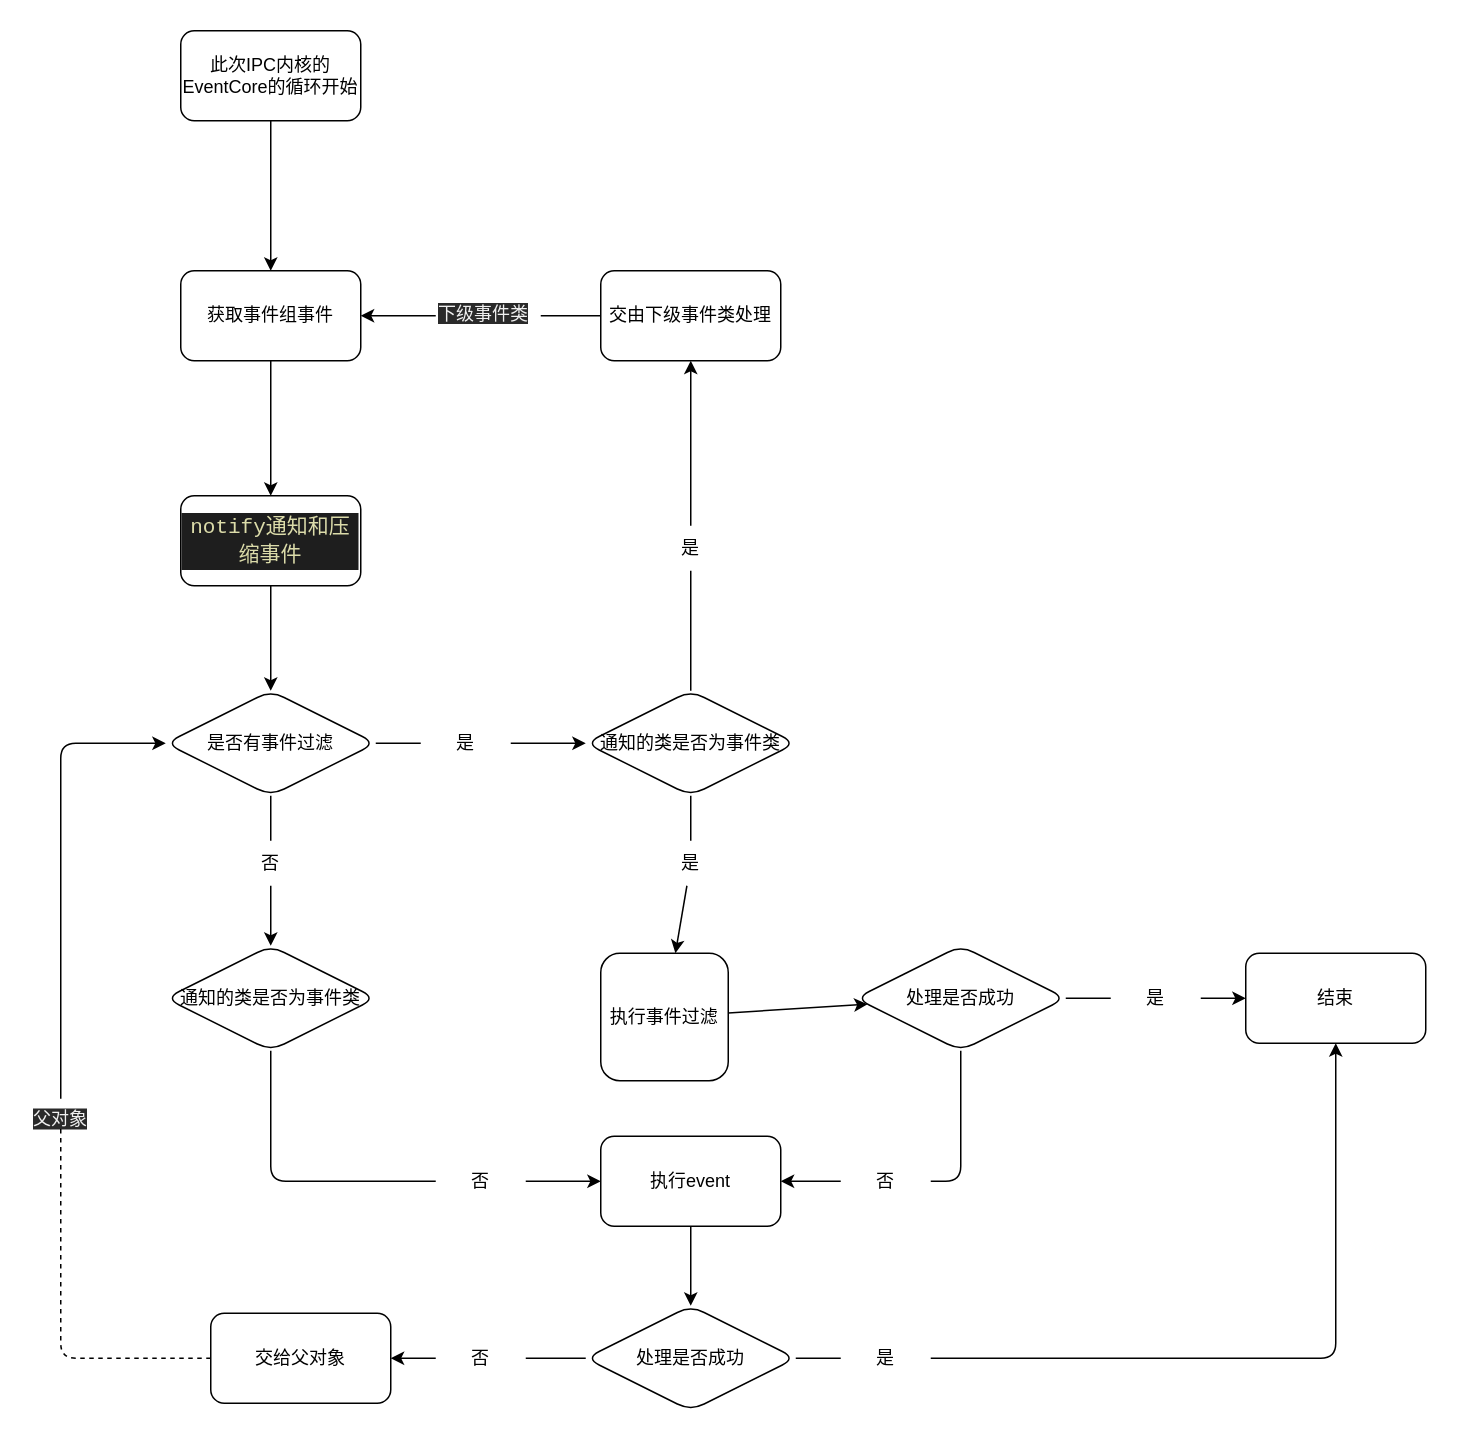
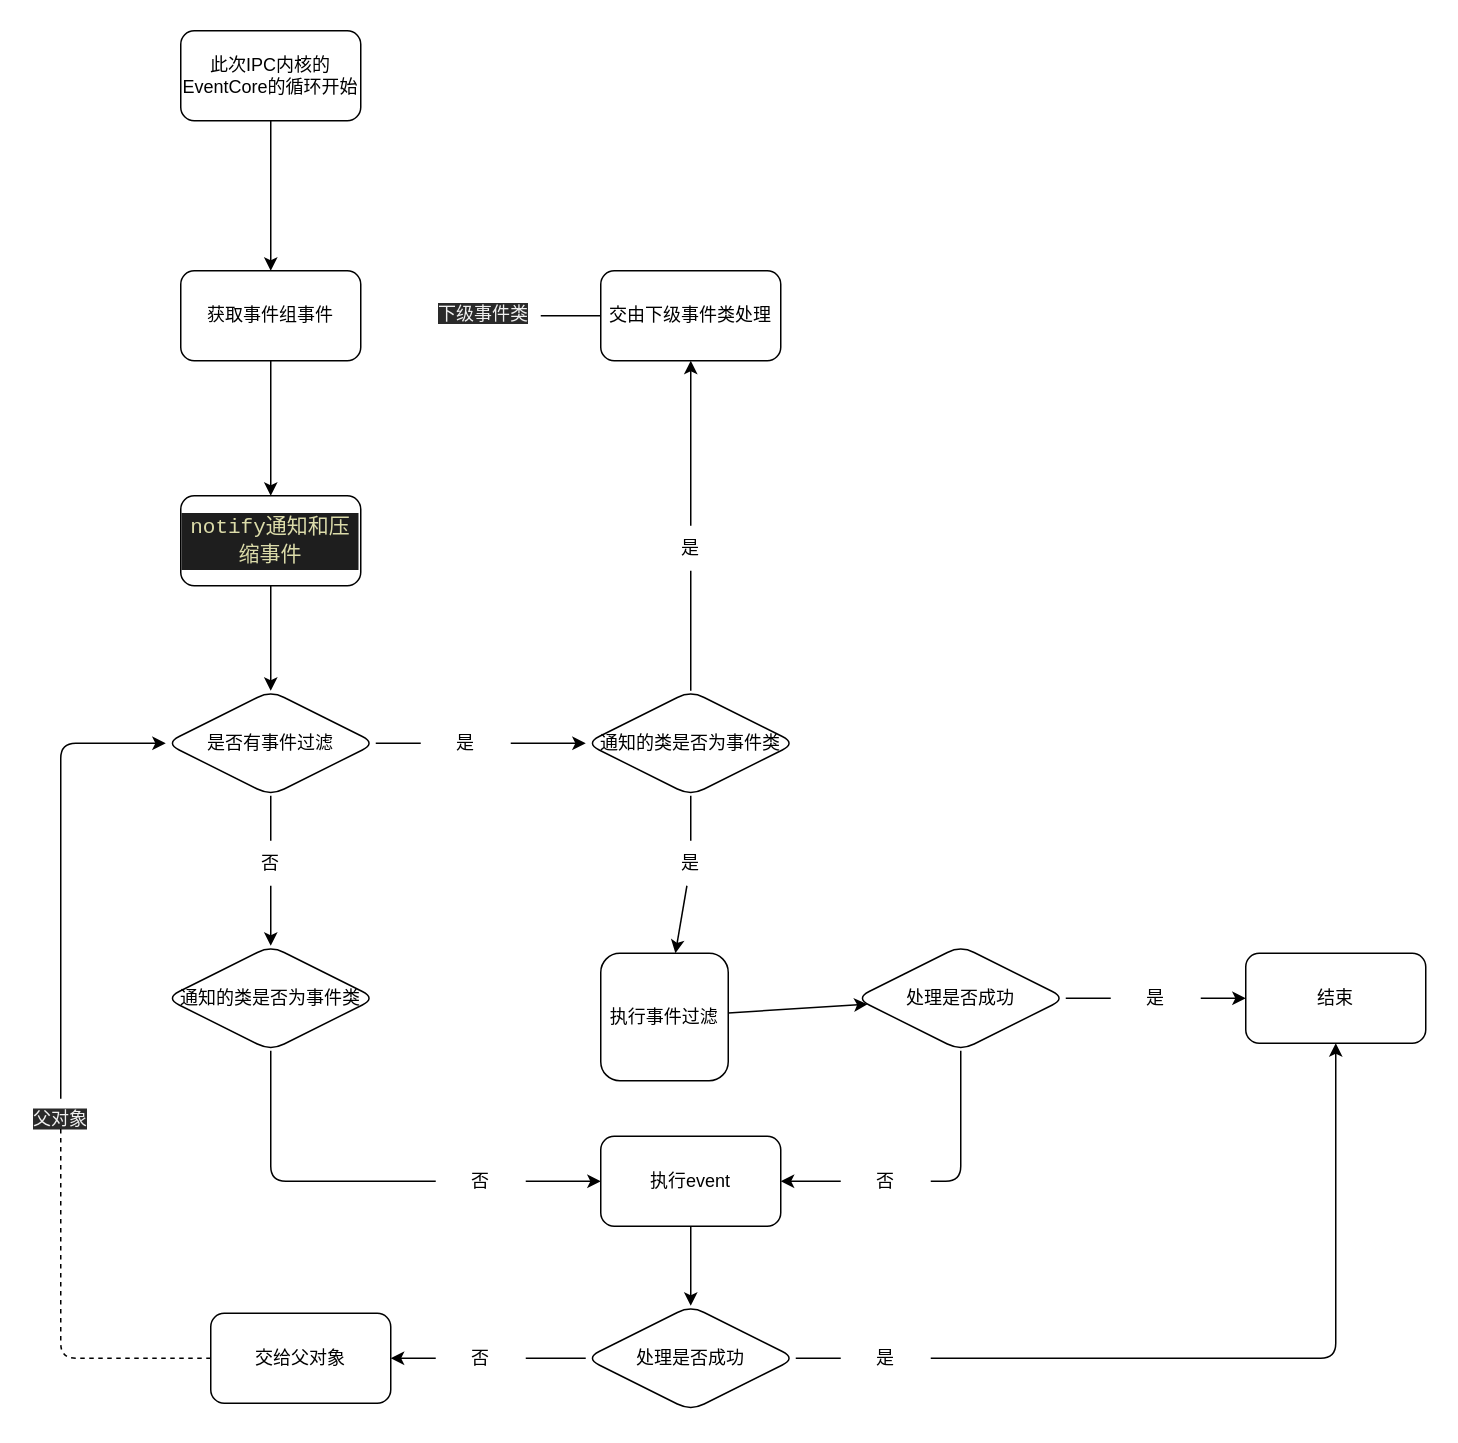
  <mxCell id="0" />
  <mxCell id="1" parent="0" />
  <mxCell id="2" value="" style="edgeStyle=none;html=1;" parent="1" source="3" edge="1"><mxGeometry relative="1" as="geometry"><mxPoint x="180" y="460" as="targetPoint" /></mxGeometry></mxCell>
  <mxCell id="3" value="&lt;div style=&quot;color: rgb(212 , 212 , 212) ; background-color: rgb(30 , 30 , 30) ; font-family: &amp;#34;consolas&amp;#34; , &amp;#34;courier new&amp;#34; , monospace ; font-size: 14px ; line-height: 19px&quot;&gt;&lt;span style=&quot;color: #dcdcaa&quot;&gt;notify通知和压缩事件&lt;/span&gt;&lt;/div&gt;" style="whiteSpace=wrap;html=1;rounded=1;" parent="1" vertex="1"><mxGeometry x="120" y="330" width="120" height="60" as="geometry" /></mxCell>
  <mxCell id="4" value="" style="edgeStyle=none;html=1;startArrow=none;entryX=0;entryY=0.5;entryDx=0;entryDy=0;" parent="1" source="8" target="46" edge="1"><mxGeometry relative="1" as="geometry" /></mxCell>
  <mxCell id="5" value="" style="edgeStyle=none;html=1;startArrow=none;entryX=0.5;entryY=0;entryDx=0;entryDy=0;" parent="1" source="11" target="43" edge="1"><mxGeometry relative="1" as="geometry"><mxPoint x="180" y="610" as="targetPoint" /></mxGeometry></mxCell>
- <mxCell id="6" style="edgeStyle=none;html=1;entryX=1;entryY=0.5;entryDx=0;entryDy=0;startArrow=none;" edge="1" parent="1" source="51" target="42"><mxGeometry relative="1" as="geometry" /></mxCell>
  <mxCell id="7" value="交由下级事件类处理" style="whiteSpace=wrap;html=1;rounded=1;" parent="1" vertex="1"><mxGeometry x="400" y="180" width="120" height="60" as="geometry" /></mxCell>
  <mxCell id="8" value="是" style="text;html=1;strokeColor=none;fillColor=none;align=center;verticalAlign=middle;whiteSpace=wrap;rounded=0;" parent="1" vertex="1"><mxGeometry x="280" y="480" width="60" height="30" as="geometry" /></mxCell>
  <mxCell id="9" value="" style="edgeStyle=none;html=1;endArrow=none;" parent="1" target="8" edge="1"><mxGeometry relative="1" as="geometry"><mxPoint x="250" y="495" as="sourcePoint" /><mxPoint x="340" y="495" as="targetPoint" /></mxGeometry></mxCell>
  <mxCell id="10" value="" style="edgeStyle=none;html=1;startArrow=none;" parent="1" source="15" target="14" edge="1"><mxGeometry relative="1" as="geometry" /></mxCell>
  <mxCell id="11" value="否" style="text;html=1;strokeColor=none;fillColor=none;align=center;verticalAlign=middle;whiteSpace=wrap;rounded=0;" parent="1" vertex="1"><mxGeometry x="150" y="560" width="60" height="30" as="geometry" /></mxCell>
  <mxCell id="12" value="" style="edgeStyle=none;html=1;endArrow=none;" parent="1" target="11" edge="1"><mxGeometry relative="1" as="geometry"><mxPoint x="180" y="530" as="sourcePoint" /><mxPoint x="180" y="610" as="targetPoint" /></mxGeometry></mxCell>
  <mxCell id="13" value="" style="edgeStyle=none;html=1;" parent="1" source="14" target="33" edge="1"><mxGeometry relative="1" as="geometry" /></mxCell>
  <mxCell id="14" value="执行事件过滤" style="whiteSpace=wrap;html=1;rounded=1;" parent="1" vertex="1"><mxGeometry x="400" y="635" width="85" height="85" as="geometry" /></mxCell>
  <mxCell id="15" value="是" style="text;html=1;strokeColor=none;fillColor=none;align=center;verticalAlign=middle;whiteSpace=wrap;rounded=0;" parent="1" vertex="1"><mxGeometry x="435" y="560" width="50" height="30" as="geometry" /></mxCell>
  <mxCell id="16" value="" style="edgeStyle=none;html=1;endArrow=none;exitX=0.5;exitY=1;exitDx=0;exitDy=0;" parent="1" source="46" target="15" edge="1"><mxGeometry relative="1" as="geometry"><mxPoint x="250" y="1025" as="sourcePoint" /><mxPoint x="390" y="1025" as="targetPoint" /></mxGeometry></mxCell>
  <mxCell id="17" value="" style="edgeStyle=none;html=1;" parent="1" source="18" target="21" edge="1"><mxGeometry relative="1" as="geometry" /></mxCell>
  <mxCell id="18" value="执行event" style="whiteSpace=wrap;html=1;rounded=1;" parent="1" vertex="1"><mxGeometry x="400" y="757" width="120" height="60" as="geometry" /></mxCell>
  <mxCell id="19" value="" style="edgeStyle=none;html=1;startArrow=none;" parent="1" source="23" target="22" edge="1"><mxGeometry relative="1" as="geometry"><Array as="points"><mxPoint x="890" y="905" /></Array></mxGeometry></mxCell>
  <mxCell id="20" value="" style="edgeStyle=none;html=1;startArrow=none;" parent="1" source="26" target="25" edge="1"><mxGeometry relative="1" as="geometry" /></mxCell>
  <mxCell id="21" value="处理是否成功" style="rhombus;whiteSpace=wrap;html=1;rounded=1;" parent="1" vertex="1"><mxGeometry x="390" y="870" width="140" height="70" as="geometry" /></mxCell>
  <mxCell id="22" value="结束" style="whiteSpace=wrap;html=1;rounded=1;" parent="1" vertex="1"><mxGeometry x="830" y="635" width="120" height="60" as="geometry" /></mxCell>
  <mxCell id="23" value="是" style="text;html=1;strokeColor=none;fillColor=none;align=center;verticalAlign=middle;whiteSpace=wrap;rounded=0;" parent="1" vertex="1"><mxGeometry x="560" y="890" width="60" height="30" as="geometry" /></mxCell>
  <mxCell id="24" value="" style="edgeStyle=none;html=1;endArrow=none;" parent="1" source="21" target="23" edge="1"><mxGeometry relative="1" as="geometry"><mxPoint x="650" y="747" as="sourcePoint" /><mxPoint x="650" y="545" as="targetPoint" /></mxGeometry></mxCell>
  <mxCell id="25" value="交给父对象" style="whiteSpace=wrap;html=1;rounded=1;" parent="1" vertex="1"><mxGeometry x="140" y="875" width="120" height="60" as="geometry" /></mxCell>
  <mxCell id="26" value="否" style="text;html=1;strokeColor=none;fillColor=none;align=center;verticalAlign=middle;whiteSpace=wrap;rounded=0;" parent="1" vertex="1"><mxGeometry x="290" y="890" width="60" height="30" as="geometry" /></mxCell>
  <mxCell id="27" value="" style="edgeStyle=none;html=1;endArrow=none;" parent="1" source="21" target="26" edge="1"><mxGeometry relative="1" as="geometry"><mxPoint x="650" y="817" as="sourcePoint" /><mxPoint x="650" y="930" as="targetPoint" /></mxGeometry></mxCell>
  <mxCell id="28" value="" style="endArrow=classic;html=1;entryX=0;entryY=0.5;entryDx=0;entryDy=0;exitX=1;exitY=0.5;exitDx=0;exitDy=0;startArrow=none;" parent="1" source="29" target="18" edge="1"><mxGeometry width="50" height="50" relative="1" as="geometry"><mxPoint x="220" y="860" as="sourcePoint" /><mxPoint x="270" y="810" as="targetPoint" /></mxGeometry></mxCell>
  <mxCell id="29" value="否" style="text;html=1;strokeColor=none;fillColor=none;align=center;verticalAlign=middle;whiteSpace=wrap;rounded=0;" parent="1" vertex="1"><mxGeometry x="290" y="772" width="60" height="30" as="geometry" /></mxCell>
  <mxCell id="30" value="" style="endArrow=none;html=1;entryX=0;entryY=0.5;entryDx=0;entryDy=0;exitX=0.5;exitY=1;exitDx=0;exitDy=0;" parent="1" source="43" target="29" edge="1"><mxGeometry width="50" height="50" relative="1" as="geometry"><mxPoint x="180" y="750" as="sourcePoint" /><mxPoint x="390" y="1197" as="targetPoint" /><Array as="points"><mxPoint x="180" y="787" /></Array></mxGeometry></mxCell>
  <mxCell id="31" value="" style="endArrow=classic;html=1;exitX=0.5;exitY=0;exitDx=0;exitDy=0;startArrow=none;entryX=0;entryY=0.5;entryDx=0;entryDy=0;" parent="1" source="49" target="44" edge="1"><mxGeometry width="50" height="50" relative="1" as="geometry"><mxPoint x="280" y="1340" as="sourcePoint" /><mxPoint x="50" y="469.13" as="targetPoint" /><Array as="points"><mxPoint x="40" y="495" /></Array></mxGeometry></mxCell>
  <mxCell id="32" value="" style="edgeStyle=none;html=1;startArrow=none;" parent="1" source="37" target="22" edge="1"><mxGeometry relative="1" as="geometry" /></mxCell>
  <mxCell id="33" value="处理是否成功" style="rhombus;whiteSpace=wrap;html=1;rounded=1;" parent="1" vertex="1"><mxGeometry x="570" y="630" width="140" height="70" as="geometry" /></mxCell>
  <mxCell id="34" value="" style="endArrow=classic;html=1;exitX=0;exitY=0.5;exitDx=0;exitDy=0;entryX=1;entryY=0.5;entryDx=0;entryDy=0;startArrow=none;" parent="1" source="35" target="18" edge="1"><mxGeometry width="50" height="50" relative="1" as="geometry"><mxPoint x="630" y="820" as="sourcePoint" /><mxPoint x="680" y="770" as="targetPoint" /></mxGeometry></mxCell>
  <mxCell id="35" value="否" style="text;html=1;strokeColor=none;fillColor=none;align=center;verticalAlign=middle;whiteSpace=wrap;rounded=0;" parent="1" vertex="1"><mxGeometry x="560" y="772" width="60" height="30" as="geometry" /></mxCell>
  <mxCell id="36" value="" style="endArrow=none;html=1;exitX=0.5;exitY=1;exitDx=0;exitDy=0;entryX=1;entryY=0.5;entryDx=0;entryDy=0;" parent="1" source="33" target="35" edge="1"><mxGeometry width="50" height="50" relative="1" as="geometry"><mxPoint x="640" y="700" as="sourcePoint" /><mxPoint x="520" y="787" as="targetPoint" /><Array as="points"><mxPoint x="640" y="787" /></Array></mxGeometry></mxCell>
  <mxCell id="37" value="是" style="text;html=1;strokeColor=none;fillColor=none;align=center;verticalAlign=middle;whiteSpace=wrap;rounded=0;" parent="1" vertex="1"><mxGeometry x="740" y="650" width="60" height="30" as="geometry" /></mxCell>
  <mxCell id="38" value="" style="edgeStyle=none;html=1;endArrow=none;" parent="1" source="33" target="37" edge="1"><mxGeometry relative="1" as="geometry"><mxPoint x="710" y="665" as="sourcePoint" /><mxPoint x="780" y="665" as="targetPoint" /></mxGeometry></mxCell>
  <mxCell id="39" value="" style="edgeStyle=none;html=1;" parent="1" source="40" target="42" edge="1"><mxGeometry relative="1" as="geometry" /></mxCell>
  <mxCell id="40" value="此次IPC内核的EventCore的循环开始" style="rounded=1;whiteSpace=wrap;html=1;" parent="1" vertex="1"><mxGeometry x="120" y="20" width="120" height="60" as="geometry" /></mxCell>
  <mxCell id="41" value="" style="edgeStyle=none;html=1;" parent="1" source="42" target="3" edge="1"><mxGeometry relative="1" as="geometry" /></mxCell>
  <mxCell id="42" value="获取事件组事件" style="rounded=1;whiteSpace=wrap;html=1;" parent="1" vertex="1"><mxGeometry x="120" y="180" width="120" height="60" as="geometry" /></mxCell>
  <mxCell id="43" value="通知的类是否为事件类" style="rhombus;whiteSpace=wrap;html=1;rounded=1;" vertex="1" parent="1"><mxGeometry x="110" y="630" width="140" height="70" as="geometry" /></mxCell>
  <mxCell id="44" value="是否有事件过滤" style="rhombus;whiteSpace=wrap;html=1;rounded=1;" vertex="1" parent="1"><mxGeometry x="110" y="460" width="140" height="70" as="geometry" /></mxCell>
  <mxCell id="45" value="" style="edgeStyle=none;html=1;entryX=0.5;entryY=1;entryDx=0;entryDy=0;startArrow=none;" edge="1" parent="1" source="47" target="7"><mxGeometry relative="1" as="geometry"><mxPoint x="610" y="600" as="targetPoint" /></mxGeometry></mxCell>
  <mxCell id="46" value="通知的类是否为事件类" style="rhombus;whiteSpace=wrap;html=1;rounded=1;" vertex="1" parent="1"><mxGeometry x="390" y="460" width="140" height="70" as="geometry" /></mxCell>
  <mxCell id="47" value="是" style="text;html=1;strokeColor=none;fillColor=none;align=center;verticalAlign=middle;whiteSpace=wrap;rounded=0;" vertex="1" parent="1"><mxGeometry x="430" y="350" width="60" height="30" as="geometry" /></mxCell>
  <mxCell id="48" value="" style="edgeStyle=none;html=1;entryX=0.5;entryY=1;entryDx=0;entryDy=0;endArrow=none;" edge="1" parent="1" source="46" target="47"><mxGeometry relative="1" as="geometry"><mxPoint x="530" y="495" as="sourcePoint" /><mxPoint x="670" y="495" as="targetPoint" /></mxGeometry></mxCell>
  <mxCell id="49" value="&lt;span style=&quot;color: rgb(240 , 240 , 240) ; font-family: &amp;#34;helvetica&amp;#34; ; font-size: 12px ; font-style: normal ; font-weight: 400 ; letter-spacing: normal ; text-align: left ; text-indent: 0px ; text-transform: none ; word-spacing: 0px ; background-color: rgb(42 , 42 , 42) ; display: inline ; float: none&quot;&gt;父对象&lt;br&gt;&lt;/span&gt;" style="text;whiteSpace=wrap;html=1;" vertex="1" parent="1"><mxGeometry x="20" y="732" width="40" height="20" as="geometry" /></mxCell>
  <mxCell id="50" value="" style="endArrow=none;html=1;entryX=0.5;entryY=1;entryDx=0;entryDy=0;exitX=0;exitY=0.5;exitDx=0;exitDy=0;dashed=1;" edge="1" parent="1" source="25" target="49"><mxGeometry width="50" height="50" relative="1" as="geometry"><mxPoint x="140" y="855" as="sourcePoint" /><mxPoint x="120" y="615" as="targetPoint" /><Array as="points"><mxPoint x="40" y="905" /></Array></mxGeometry></mxCell>
  <mxCell id="51" value="&lt;span style=&quot;color: rgb(240, 240, 240); font-family: helvetica; font-size: 12px; font-style: normal; font-weight: 400; letter-spacing: normal; text-align: left; text-indent: 0px; text-transform: none; word-spacing: 0px; background-color: rgb(42, 42, 42); display: inline; float: none;&quot;&gt;下级事件类&lt;/span&gt;" style="text;whiteSpace=wrap;html=1;" parent="1" vertex="1"><mxGeometry x="290" y="195" width="70" height="30" as="geometry" /></mxCell>
  <mxCell id="52" value="" style="edgeStyle=none;html=1;entryX=1;entryY=0.5;entryDx=0;entryDy=0;endArrow=none;" edge="1" parent="1" source="7" target="51"><mxGeometry relative="1" as="geometry"><mxPoint x="400" y="210" as="sourcePoint" /><mxPoint x="240" y="210" as="targetPoint" /></mxGeometry></mxCell>
